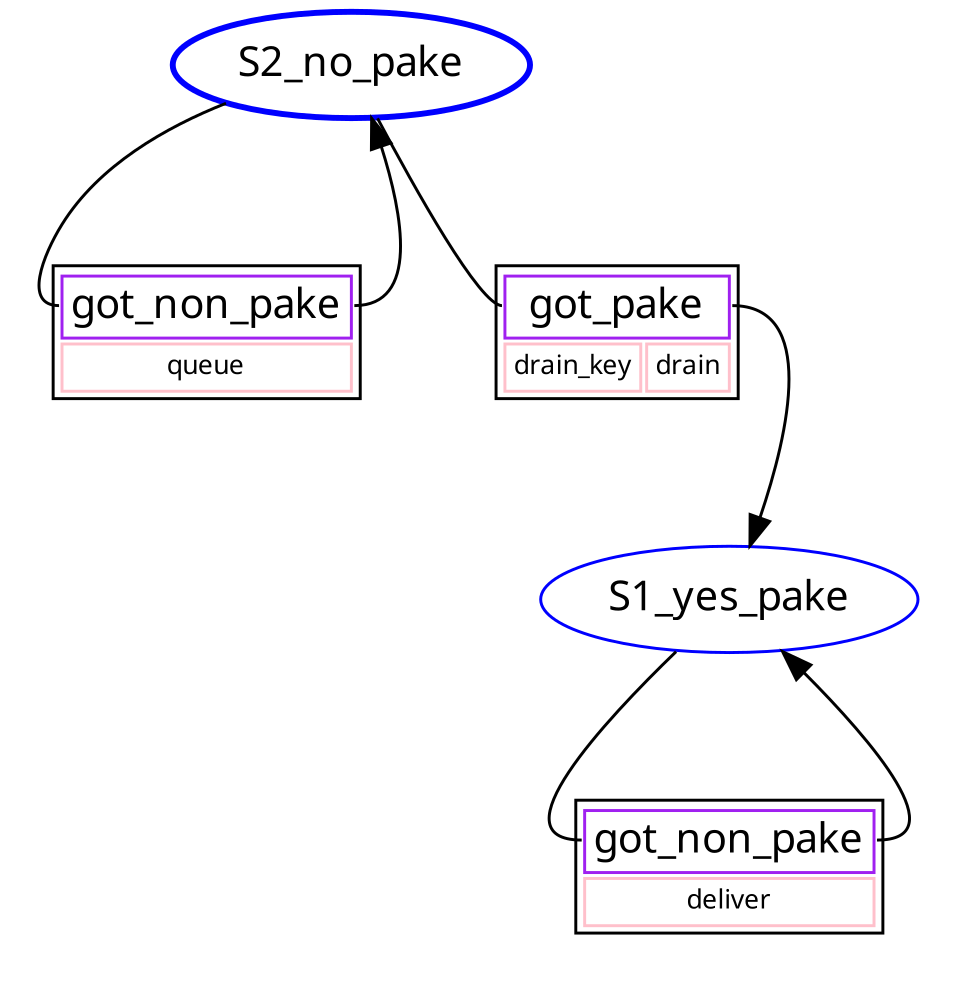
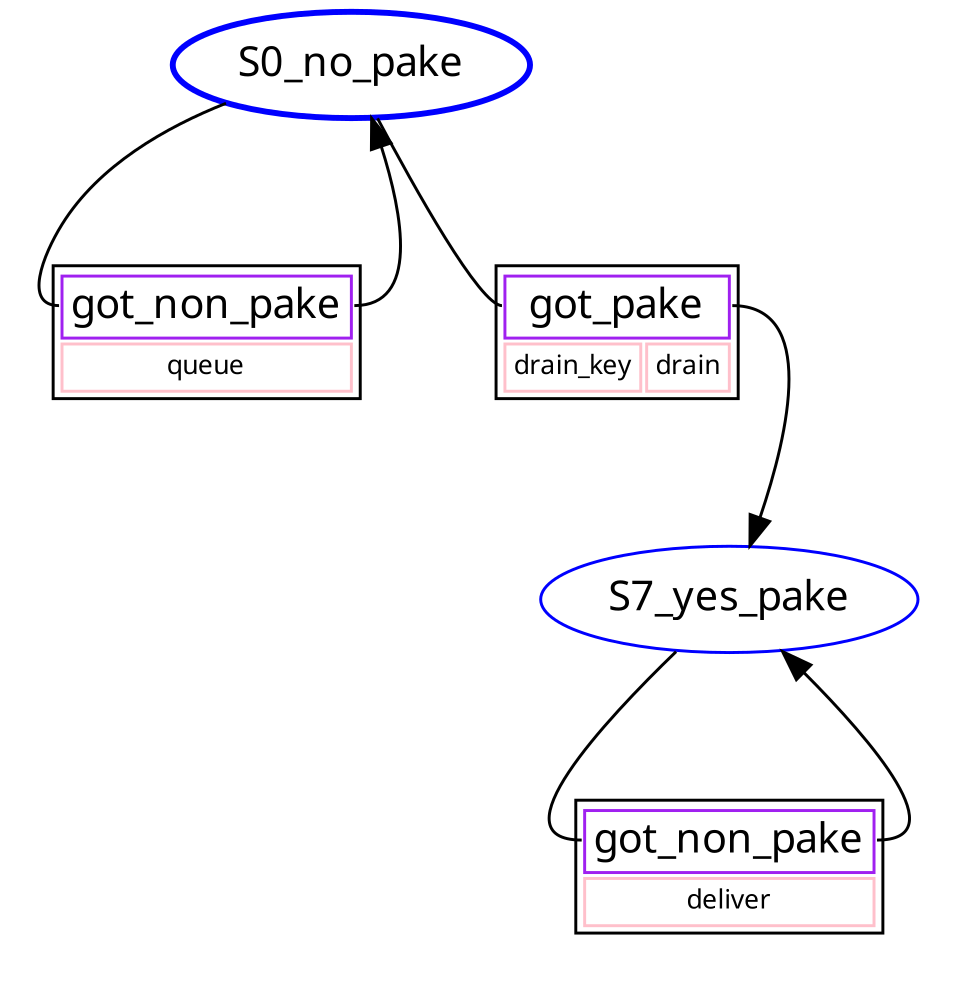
  digraph {
    pack=true
    node [fontname=Menlo shape=none margin=0.2]
    edge [fontname=Menlo]
-   S1_yes_pake [color=blue fontame=Menlo shape=ellipse margin=""]
+   S1_yes_pake [color=blue fontame=Menlo shape=ellipse label=S7_yes_pake margin=""]
    n2 [label=<<table ><tr ><td color="purple" colspan="1" port="tableport"><font face="menlo-italic">got_non_pake</font></td></tr><tr ><td color="pink"><font point-size="9">deliver</font></td></tr></table>>]
-   S0_no_pake [color=blue fontame="Menlo-Bold" shape=ellipse style=bold label=S2_no_pake margin=""]
+   S0_no_pake [color=blue fontame="Menlo-Bold" shape=ellipse style=bold margin=""]
    n4 [label=<<table ><tr ><td color="purple" colspan="1" port="tableport"><font face="menlo-italic">got_non_pake</font></td></tr><tr ><td color="pink"><font point-size="9">queue</font></td></tr></table>>]
    n5 [label=<<table ><tr ><td color="purple" colspan="2" port="tableport"><font face="menlo-italic">got_pake</font></td></tr><tr ><td color="pink"><font point-size="9">drain_key</font></td><td color="pink"><font point-size="9">drain</font></td></tr></table>>]
    S1_yes_pake -> n2 [arrowhead=none headport="tableport:w"]
    n2 -> S1_yes_pake [tailport="tableport:e"]
    S0_no_pake -> n4 [arrowhead=none headport="tableport:w"]
    S0_no_pake -> n5 [arrowhead=none headport="tableport:w"]
    n4 -> S0_no_pake [tailport="tableport:e"]
    n5 -> S1_yes_pake [tailport="tableport:e"]
  }
